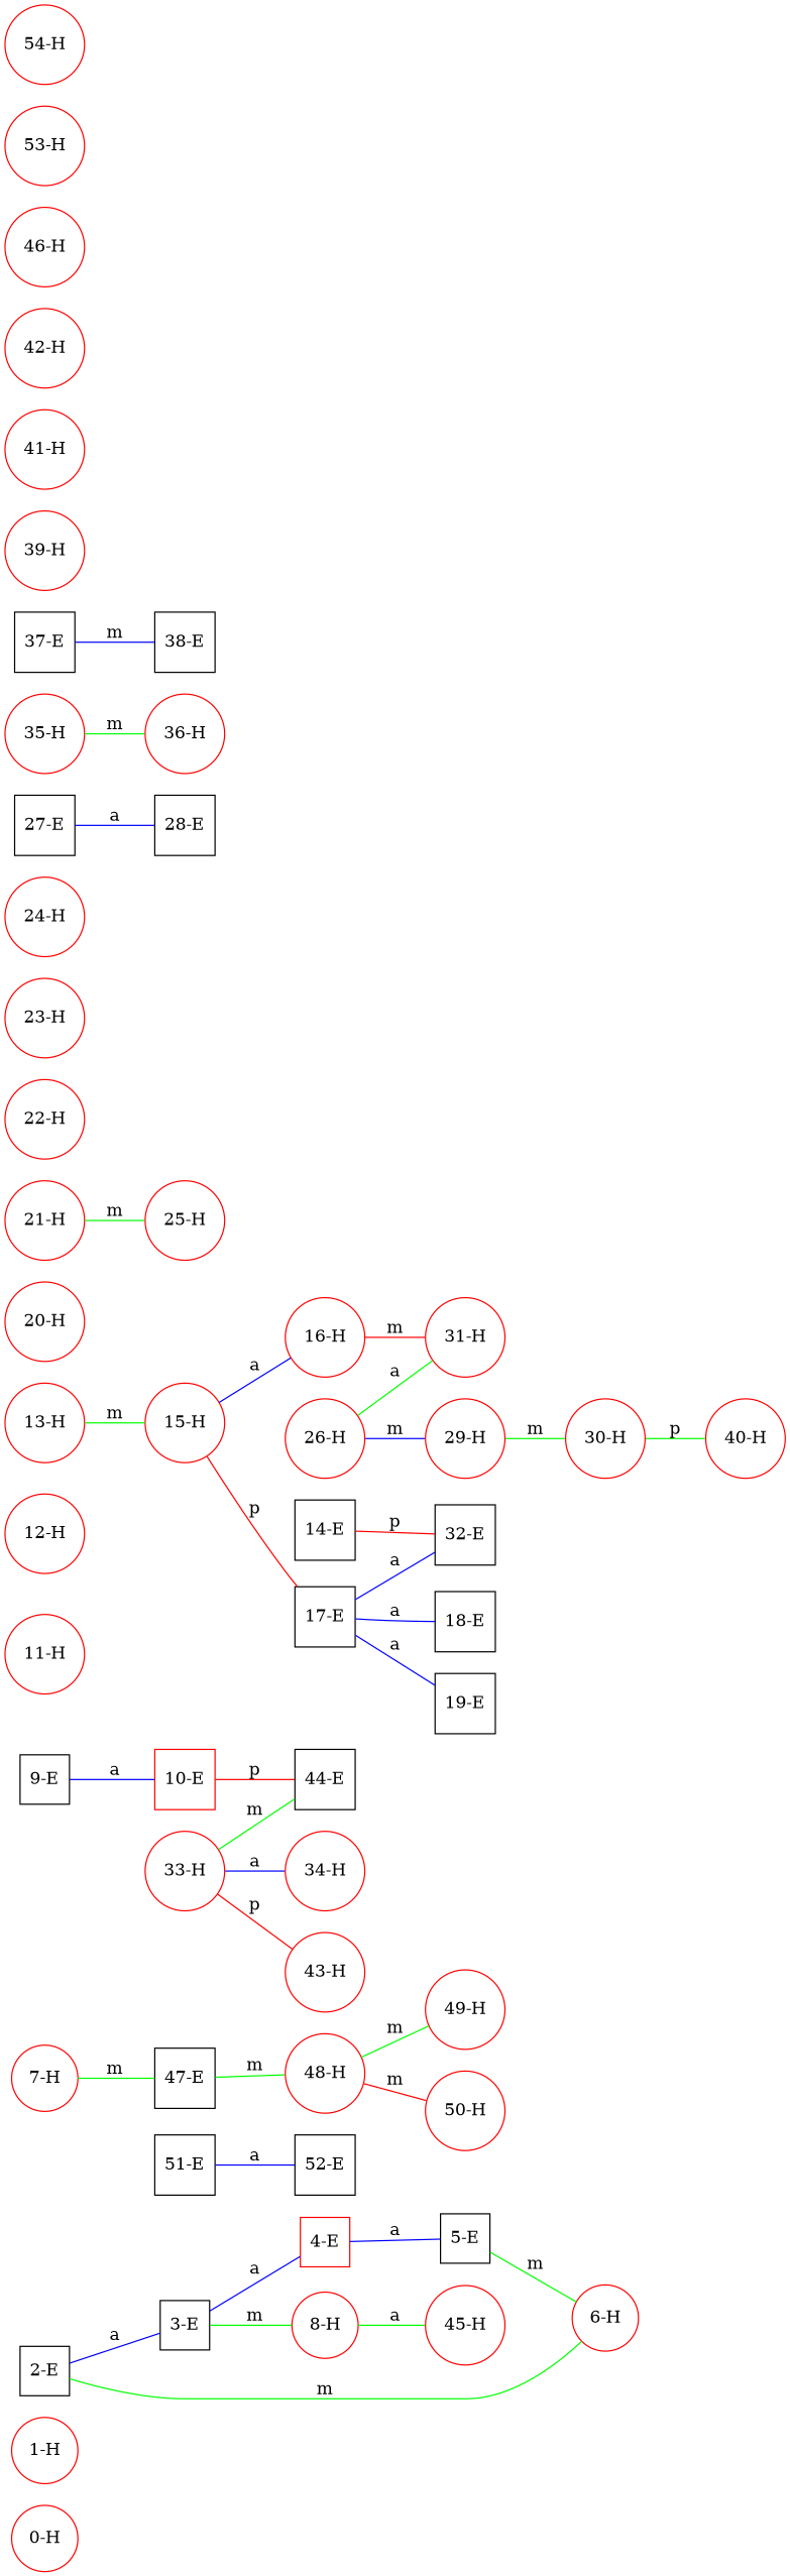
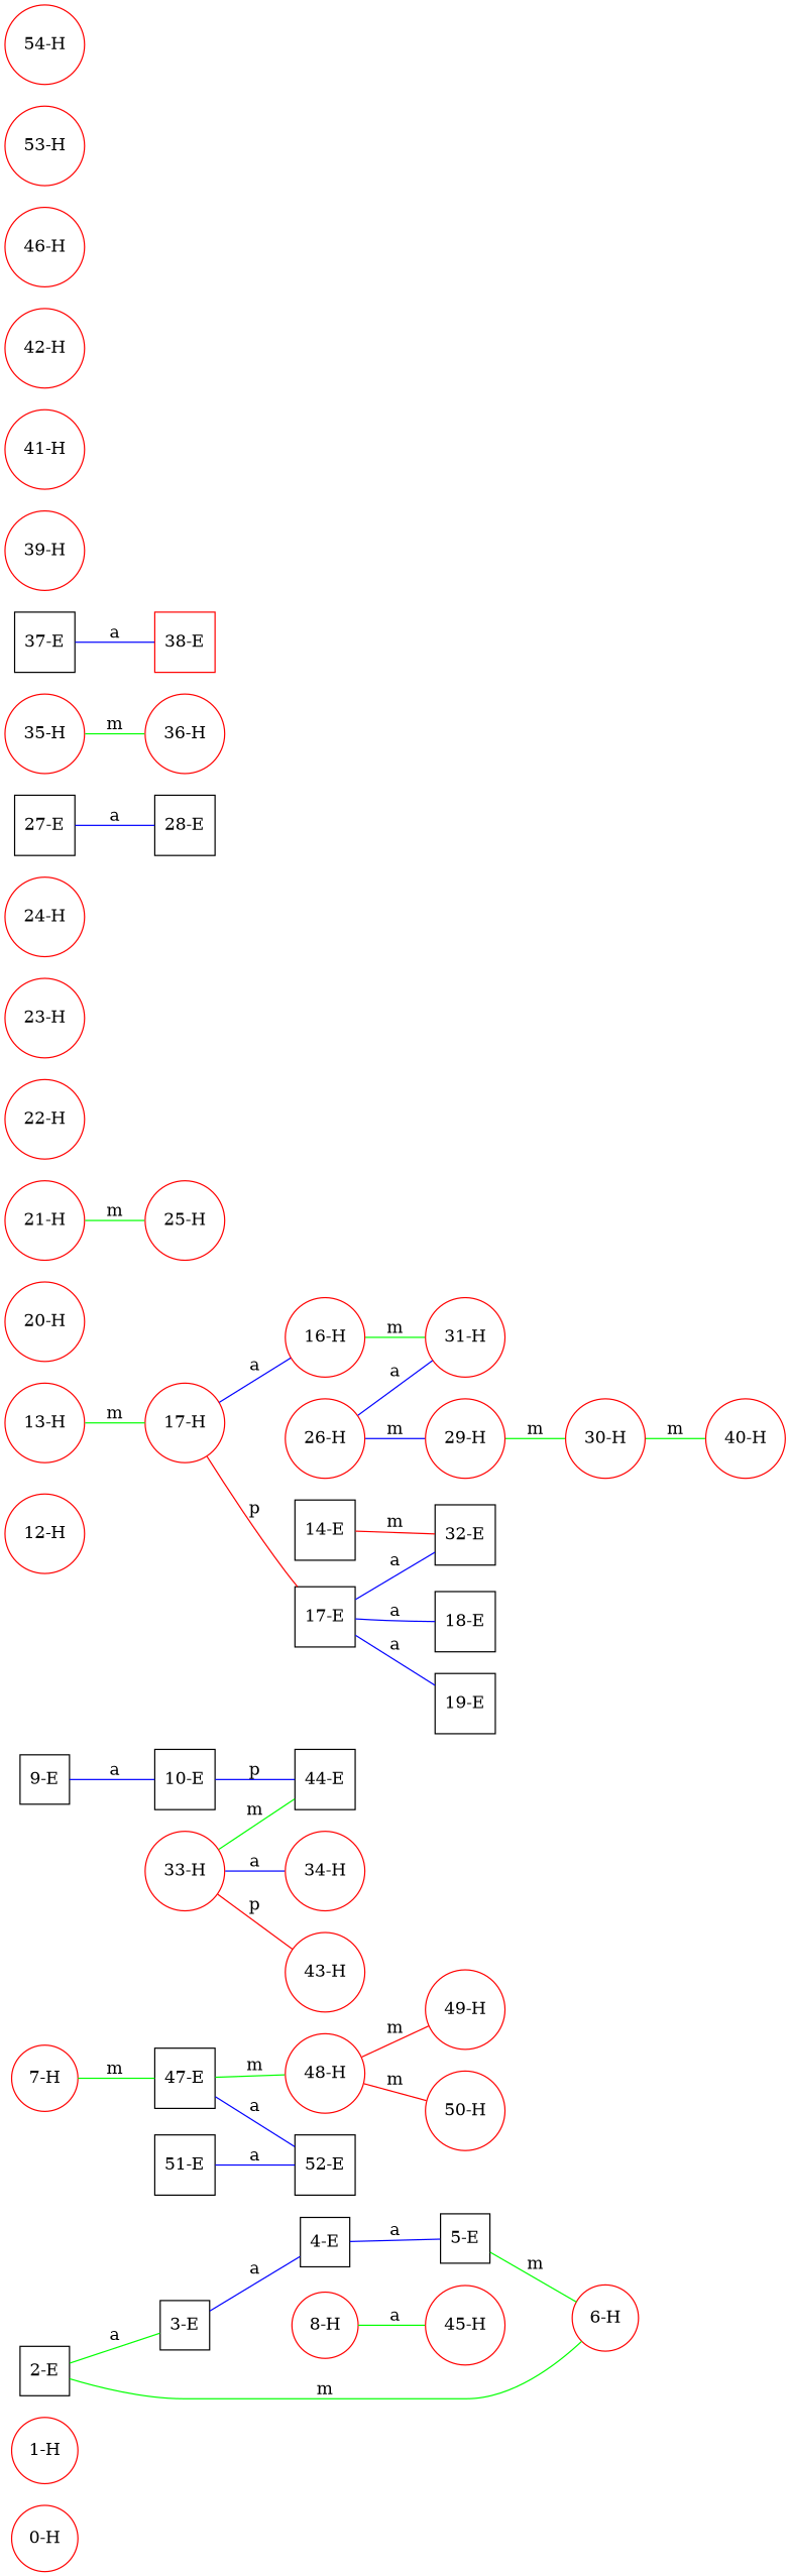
  graph {
    rankdir=LR
    node [color=red shape=circle]
    edge [color=blue]
    n1 [label="0-H"]
    n2 [label="1-H"]
    n3 [color=black label="2-E" shape=square]
    n4 [color=black label="3-E" shape=square]
    n5 [label="6-H"]
-   n6 [label="4-E" shape=square]
+   n6 [color=black label="4-E" shape=square]
    n7 [label="8-H"]
    n8 [color=black label="5-E" shape=square]
    n9 [label="45-H"]
    n10 [label="7-H"]
    n11 [color=black label="47-E" shape=square]
    n12 [label="48-H"]
    n13 [color=black label="52-E" shape=square]
    n14 [color=black label="9-E" shape=square]
-   n15 [label="10-E" shape=square]
+   n15 [color=black label="10-E" shape=square]
    n16 [color=black label="44-E" shape=square]
-   n17 [label="11-H"]
    n18 [label="12-H"]
    n19 [label="13-H"]
-   n20 [label="15-H"]
+   n20 [label="17-H"]
    n21 [label="16-H"]
    n22 [color=black label="17-E" shape=square]
    n23 [color=black label="14-E" shape=square]
    n24 [color=black label="32-E" shape=square]
    n25 [label="31-H"]
    n26 [color=black label="18-E" shape=square]
    n27 [color=black label="19-E" shape=square]
    n28 [label="20-H"]
    n29 [label="21-H"]
    n30 [label="25-H"]
    n31 [label="22-H"]
    n32 [label="23-H"]
    n33 [label="24-H"]
    n34 [label="26-H"]
    n35 [label="29-H"]
    n36 [label="30-H"]
    n37 [color=black label="27-E" shape=square]
    n38 [color=black label="28-E" shape=square]
    n39 [label="40-H"]
    n40 [label="33-H"]
    n41 [label="34-H"]
    n42 [label="43-H"]
    n43 [label="35-H"]
    n44 [label="36-H"]
    n45 [color=black label="37-E" shape=square]
-   n46 [color=black label="38-E" shape=square]
+   n46 [label="38-E" shape=square]
    n47 [label="39-H"]
    n48 [label="41-H"]
    n49 [label="42-H"]
    n50 [label="46-H"]
    n51 [label="49-H"]
    n52 [label="50-H"]
    n53 [color=black label="51-E" shape=square]
    n54 [label="53-H"]
    n55 [label="54-H"]
-   n3 -- n4 [label=a]
+   n3 -- n4 [color=green label=a]
    n3 -- n5 [color=green label=m]
    n4 -- n6 [label=a]
-   n4 -- n7 [color=green label=m]
    n6 -- n8 [label=a]
    n7 -- n9 [color=green label=a]
    n8 -- n5 [color=green label=m]
    n10 -- n11 [color=green label=m]
    n11 -- n12 [color=green label=m]
-   n12 -- n51 [color=green label=m]
+   n11 -- n13 [label=a]
+   n12 -- n51 [color=red label=m]
    n12 -- n52 [color=red label=m]
    n14 -- n15 [label=a]
-   n15 -- n16 [color=red label=p]
+   n15 -- n16 [label=p]
    n19 -- n20 [color=green label=m]
    n20 -- n21 [label=a]
    n20 -- n22 [color=red label=p]
-   n21 -- n25 [color=red label=m]
+   n21 -- n25 [color=green label=m]
    n22 -- n24 [label=a]
    n22 -- n26 [label=a]
    n22 -- n27 [label=a]
-   n23 -- n24 [color=red label=p]
+   n23 -- n24 [color=red label=m]
    n29 -- n30 [color=green label=m]
-   n34 -- n25 [color=green label=a]
+   n34 -- n25 [label=a]
    n34 -- n35 [label=m]
    n35 -- n36 [color=green label=m]
-   n36 -- n39 [color=green label=p]
+   n36 -- n39 [color=green label=m]
    n37 -- n38 [label=a]
    n40 -- n16 [color=green label=m]
    n40 -- n41 [label=a]
    n40 -- n42 [color=red label=p]
    n43 -- n44 [color=green label=m]
-   n45 -- n46 [label=m]
+   n45 -- n46 [label=a]
    n53 -- n13 [label=a]
  }
